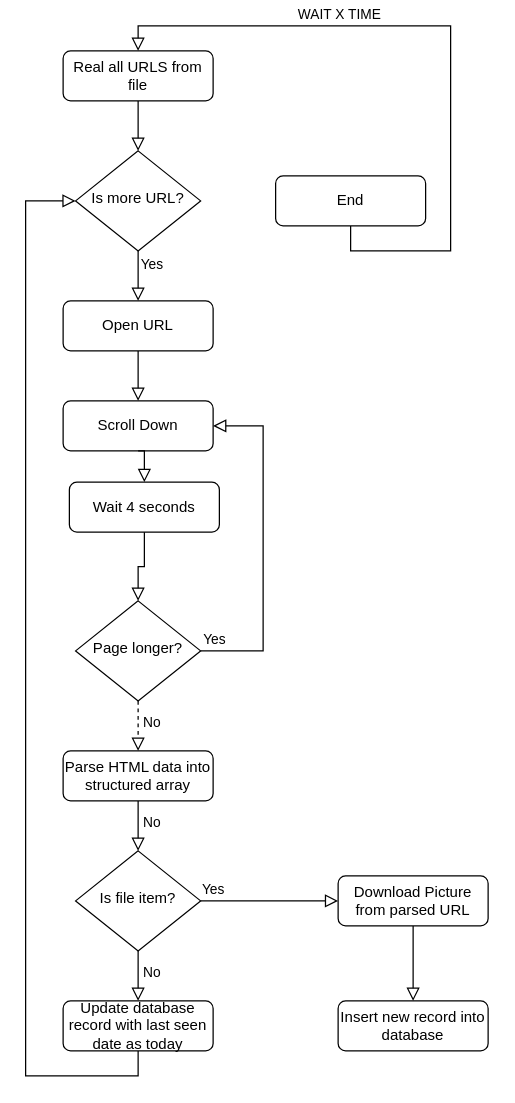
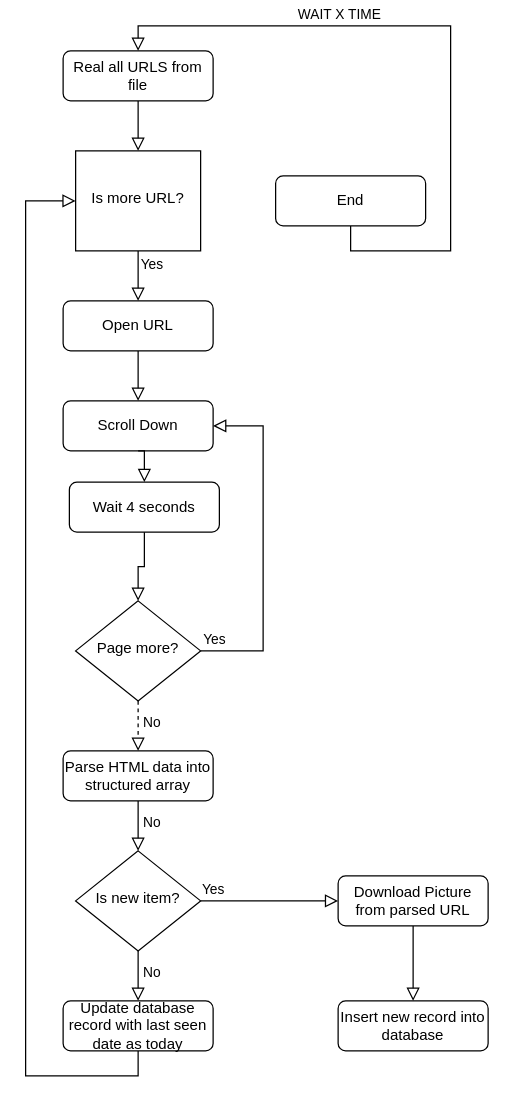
  <mxCell id="0" />
  <mxCell id="1" parent="0" />
  <mxCell id="2" value="" style="rounded=0;html=1;jettySize=auto;orthogonalLoop=1;fontSize=11;endArrow=block;endFill=0;endSize=8;strokeWidth=1;shadow=0;labelBackgroundColor=none;edgeStyle=orthogonalEdgeStyle;entryX=0.5;entryY=0;entryDx=0;entryDy=0;" parent="1" source="3" target="5" edge="1"><mxGeometry relative="1" as="geometry" /></mxCell>
  <mxCell id="3" value="Open URL" style="rounded=1;whiteSpace=wrap;html=1;fontSize=12;glass=0;strokeWidth=1;shadow=0;" parent="1" vertex="1"><mxGeometry x="50" y="240" width="120" height="40" as="geometry" /></mxCell>
- <mxCell id="4" value="Page longer?" style="rhombus;whiteSpace=wrap;html=1;shadow=0;fontFamily=Helvetica;fontSize=12;align=center;strokeWidth=1;spacing=6;spacingTop=-4;" parent="1" vertex="1"><mxGeometry x="60" y="480" width="100" height="80" as="geometry" /></mxCell>
+ <mxCell id="4" value="Page more?" style="rhombus;whiteSpace=wrap;html=1;shadow=0;fontFamily=Helvetica;fontSize=12;align=center;strokeWidth=1;spacing=6;spacingTop=-4;" parent="1" vertex="1"><mxGeometry x="60" y="480" width="100" height="80" as="geometry" /></mxCell>
  <mxCell id="5" value="Scroll Down" style="rounded=1;whiteSpace=wrap;html=1;fontSize=12;glass=0;strokeWidth=1;shadow=0;" parent="1" vertex="1"><mxGeometry x="50" y="320" width="120" height="40" as="geometry" /></mxCell>
  <mxCell id="6" value="Wait 4 seconds" style="rounded=1;whiteSpace=wrap;html=1;fontSize=12;glass=0;strokeWidth=1;shadow=0;" parent="1" vertex="1"><mxGeometry x="55" y="385" width="120" height="40" as="geometry" /></mxCell>
  <mxCell id="7" value="" style="rounded=0;html=1;jettySize=auto;orthogonalLoop=1;fontSize=11;endArrow=block;endFill=0;endSize=8;strokeWidth=1;shadow=0;labelBackgroundColor=none;edgeStyle=orthogonalEdgeStyle;entryX=0.5;entryY=0;entryDx=0;entryDy=0;exitX=0.5;exitY=1;exitDx=0;exitDy=0;" parent="1" source="5" target="6" edge="1"><mxGeometry relative="1" as="geometry"><mxPoint x="120" y="290" as="sourcePoint" /><mxPoint x="120" y="330" as="targetPoint" /></mxGeometry></mxCell>
  <mxCell id="8" value="" style="rounded=0;html=1;jettySize=auto;orthogonalLoop=1;fontSize=11;endArrow=block;endFill=0;endSize=8;strokeWidth=1;shadow=0;labelBackgroundColor=none;edgeStyle=orthogonalEdgeStyle;entryX=0.5;entryY=0;entryDx=0;entryDy=0;exitX=0.5;exitY=1;exitDx=0;exitDy=0;" parent="1" source="6" target="4" edge="1"><mxGeometry relative="1" as="geometry"><mxPoint x="120" y="370" as="sourcePoint" /><mxPoint x="120" y="410" as="targetPoint" /></mxGeometry></mxCell>
  <mxCell id="9" value="" style="rounded=0;html=1;jettySize=auto;orthogonalLoop=1;fontSize=11;endArrow=block;endFill=0;endSize=8;strokeWidth=1;shadow=0;labelBackgroundColor=none;edgeStyle=orthogonalEdgeStyle;entryX=1;entryY=0.5;entryDx=0;entryDy=0;exitX=1;exitY=0.5;exitDx=0;exitDy=0;" parent="1" source="4" target="5" edge="1"><mxGeometry relative="1" as="geometry"><mxPoint x="120" y="450" as="sourcePoint" /><mxPoint x="120" y="490" as="targetPoint" /><Array as="points"><mxPoint x="210" y="520" /><mxPoint x="210" y="340" /></Array></mxGeometry></mxCell>
  <mxCell id="10" value="Yes" style="edgeLabel;html=1;align=center;verticalAlign=middle;resizable=0;points=[];" parent="9" vertex="1" connectable="0"><mxGeometry x="-0.474" y="-1" relative="1" as="geometry"><mxPoint x="-41" y="11" as="offset" /></mxGeometry></mxCell>
  <mxCell id="11" value="Parse HTML data into structured array" style="rounded=1;whiteSpace=wrap;html=1;fontSize=12;glass=0;strokeWidth=1;shadow=0;" parent="1" vertex="1"><mxGeometry x="50" y="600" width="120" height="40" as="geometry" /></mxCell>
  <mxCell id="12" value="" style="rounded=0;html=1;jettySize=auto;orthogonalLoop=1;fontSize=11;endArrow=block;endFill=0;endSize=8;strokeWidth=1;shadow=0;labelBackgroundColor=none;edgeStyle=orthogonalEdgeStyle;entryX=0.5;entryY=0;entryDx=0;entryDy=0;exitX=0.5;exitY=1;exitDx=0;exitDy=0;dashed=1;" parent="1" source="4" target="11" edge="1"><mxGeometry relative="1" as="geometry"><mxPoint x="120" y="450" as="sourcePoint" /><mxPoint x="120" y="490" as="targetPoint" /></mxGeometry></mxCell>
  <mxCell id="13" value="No" style="edgeLabel;html=1;align=center;verticalAlign=middle;resizable=0;points=[];" parent="12" vertex="1" connectable="0"><mxGeometry x="-0.197" relative="1" as="geometry"><mxPoint x="10" as="offset" /></mxGeometry></mxCell>
- <mxCell id="14" value="Is file item?" style="rhombus;whiteSpace=wrap;html=1;shadow=0;fontFamily=Helvetica;fontSize=12;align=center;strokeWidth=1;spacing=6;spacingTop=-4;" parent="1" vertex="1"><mxGeometry x="60" y="680" width="100" height="80" as="geometry" /></mxCell>
+ <mxCell id="14" value="Is new item?" style="rhombus;whiteSpace=wrap;html=1;shadow=0;fontFamily=Helvetica;fontSize=12;align=center;strokeWidth=1;spacing=6;spacingTop=-4;" parent="1" vertex="1"><mxGeometry x="60" y="680" width="100" height="80" as="geometry" /></mxCell>
  <mxCell id="15" value="" style="rounded=0;html=1;jettySize=auto;orthogonalLoop=1;fontSize=11;endArrow=block;endFill=0;endSize=8;strokeWidth=1;shadow=0;labelBackgroundColor=none;edgeStyle=orthogonalEdgeStyle;entryX=0.5;entryY=0;entryDx=0;entryDy=0;exitX=0.5;exitY=1;exitDx=0;exitDy=0;" parent="1" source="11" target="14" edge="1"><mxGeometry relative="1" as="geometry"><mxPoint x="120" y="570" as="sourcePoint" /><mxPoint x="120" y="610" as="targetPoint" /></mxGeometry></mxCell>
  <mxCell id="16" value="No" style="edgeLabel;html=1;align=center;verticalAlign=middle;resizable=0;points=[];" parent="15" vertex="1" connectable="0"><mxGeometry x="-0.197" relative="1" as="geometry"><mxPoint x="10" as="offset" /></mxGeometry></mxCell>
  <mxCell id="17" value="Download Picture from parsed URL" style="rounded=1;whiteSpace=wrap;html=1;fontSize=12;glass=0;strokeWidth=1;shadow=0;" parent="1" vertex="1"><mxGeometry x="270" y="700" width="120" height="40" as="geometry" /></mxCell>
  <mxCell id="18" value="" style="rounded=0;html=1;jettySize=auto;orthogonalLoop=1;fontSize=11;endArrow=block;endFill=0;endSize=8;strokeWidth=1;shadow=0;labelBackgroundColor=none;edgeStyle=orthogonalEdgeStyle;entryX=0;entryY=0.5;entryDx=0;entryDy=0;exitX=1;exitY=0.5;exitDx=0;exitDy=0;" parent="1" source="14" target="17" edge="1"><mxGeometry relative="1" as="geometry"><mxPoint x="150" y="760" as="sourcePoint" /><mxPoint x="294" y="760" as="targetPoint" /><Array as="points"><mxPoint x="240" y="720" /><mxPoint x="240" y="720" /></Array></mxGeometry></mxCell>
  <mxCell id="19" value="Yes" style="edgeLabel;html=1;align=center;verticalAlign=middle;resizable=0;points=[];" parent="18" vertex="1" connectable="0"><mxGeometry x="-0.828" relative="1" as="geometry"><mxPoint y="-10" as="offset" /></mxGeometry></mxCell>
  <mxCell id="20" value="Update database record with last seen date as today" style="rounded=1;whiteSpace=wrap;html=1;fontSize=12;glass=0;strokeWidth=1;shadow=0;" parent="1" vertex="1"><mxGeometry x="50" y="800" width="120" height="40" as="geometry" /></mxCell>
  <mxCell id="21" value="" style="rounded=0;html=1;jettySize=auto;orthogonalLoop=1;fontSize=11;endArrow=block;endFill=0;endSize=8;strokeWidth=1;shadow=0;labelBackgroundColor=none;edgeStyle=orthogonalEdgeStyle;entryX=0.5;entryY=0;entryDx=0;entryDy=0;exitX=0.5;exitY=1;exitDx=0;exitDy=0;" parent="1" source="14" target="20" edge="1"><mxGeometry relative="1" as="geometry"><mxPoint x="120" y="650" as="sourcePoint" /><mxPoint x="120" y="690" as="targetPoint" /></mxGeometry></mxCell>
  <mxCell id="22" value="No" style="edgeLabel;html=1;align=center;verticalAlign=middle;resizable=0;points=[];" parent="21" vertex="1" connectable="0"><mxGeometry x="-0.197" relative="1" as="geometry"><mxPoint x="10" as="offset" /></mxGeometry></mxCell>
  <mxCell id="23" value="Insert new record into database" style="rounded=1;whiteSpace=wrap;html=1;fontSize=12;glass=0;strokeWidth=1;shadow=0;" parent="1" vertex="1"><mxGeometry x="270" y="800" width="120" height="40" as="geometry" /></mxCell>
  <mxCell id="24" value="" style="rounded=0;html=1;jettySize=auto;orthogonalLoop=1;fontSize=11;endArrow=block;endFill=0;endSize=8;strokeWidth=1;shadow=0;labelBackgroundColor=none;edgeStyle=orthogonalEdgeStyle;entryX=0.5;entryY=0;entryDx=0;entryDy=0;exitX=0.5;exitY=1;exitDx=0;exitDy=0;" parent="1" source="17" target="23" edge="1"><mxGeometry relative="1" as="geometry"><mxPoint x="120" y="450" as="sourcePoint" /><mxPoint x="120" y="490" as="targetPoint" /></mxGeometry></mxCell>
  <mxCell id="25" value="End" style="rounded=1;whiteSpace=wrap;html=1;fontSize=12;glass=0;strokeWidth=1;shadow=0;" parent="1" vertex="1"><mxGeometry x="220" y="140" width="120" height="40" as="geometry" /></mxCell>
  <mxCell id="26" value="" style="rounded=0;html=1;jettySize=auto;orthogonalLoop=1;fontSize=11;endArrow=block;endFill=0;endSize=8;strokeWidth=1;shadow=0;labelBackgroundColor=none;edgeStyle=orthogonalEdgeStyle;exitX=0.5;exitY=1;exitDx=0;exitDy=0;entryX=0;entryY=0.5;entryDx=0;entryDy=0;" parent="1" source="20" target="29" edge="1"><mxGeometry relative="1" as="geometry"><mxPoint x="120" y="290" as="sourcePoint" /><mxPoint x="20" y="300" as="targetPoint" /><Array as="points"><mxPoint x="110" y="860" /><mxPoint x="20" y="860" /><mxPoint x="20" y="160" /></Array></mxGeometry></mxCell>
  <mxCell id="27" value="Real all URLS from file" style="rounded=1;whiteSpace=wrap;html=1;fontSize=12;glass=0;strokeWidth=1;shadow=0;" vertex="1" parent="1"><mxGeometry x="50" y="40" width="120" height="40" as="geometry" /></mxCell>
  <mxCell id="28" value="" style="rounded=0;html=1;jettySize=auto;orthogonalLoop=1;fontSize=11;endArrow=block;endFill=0;endSize=8;strokeWidth=1;shadow=0;labelBackgroundColor=none;edgeStyle=orthogonalEdgeStyle;exitX=0.5;exitY=1;exitDx=0;exitDy=0;entryX=0.5;entryY=0;entryDx=0;entryDy=0;" edge="1" parent="1" source="27" target="29"><mxGeometry relative="1" as="geometry"><mxPoint x="120" y="290" as="sourcePoint" /><mxPoint x="210" y="220" as="targetPoint" /></mxGeometry></mxCell>
- <mxCell id="29" value="Is more URL?" style="rhombus;whiteSpace=wrap;html=1;shadow=0;fontFamily=Helvetica;fontSize=12;align=center;strokeWidth=1;spacing=6;spacingTop=-4;" vertex="1" parent="1"><mxGeometry x="60" y="120" width="100" height="80" as="geometry" /></mxCell>
+ <mxCell id="29" value="Is more URL?" style="whiteSpace=wrap;html=1;shadow=0;fontFamily=Helvetica;fontSize=12;align=center;strokeWidth=1;spacing=6;spacingTop=-4;rounded=0;" vertex="1" parent="1"><mxGeometry x="60" y="120" width="100" height="80" as="geometry" /></mxCell>
  <mxCell id="30" value="" style="rounded=0;html=1;jettySize=auto;orthogonalLoop=1;fontSize=11;endArrow=block;endFill=0;endSize=8;strokeWidth=1;shadow=0;labelBackgroundColor=none;edgeStyle=orthogonalEdgeStyle;exitX=0.5;exitY=1;exitDx=0;exitDy=0;entryX=0.5;entryY=0;entryDx=0;entryDy=0;" edge="1" parent="1" source="29" target="3"><mxGeometry relative="1" as="geometry"><mxPoint x="120" y="110" as="sourcePoint" /><mxPoint x="120" y="140" as="targetPoint" /></mxGeometry></mxCell>
  <mxCell id="31" value="Yes" style="edgeLabel;html=1;align=center;verticalAlign=middle;resizable=0;points=[];" vertex="1" connectable="0" parent="30"><mxGeometry x="-0.297" relative="1" as="geometry"><mxPoint x="10" y="-4" as="offset" /></mxGeometry></mxCell>
  <mxCell id="32" value="" style="rounded=0;html=1;jettySize=auto;orthogonalLoop=1;fontSize=11;endArrow=block;endFill=0;endSize=8;strokeWidth=1;shadow=0;labelBackgroundColor=none;edgeStyle=orthogonalEdgeStyle;exitX=0.5;exitY=1;exitDx=0;exitDy=0;entryX=0.5;entryY=0;entryDx=0;entryDy=0;" edge="1" parent="1" source="25" target="27"><mxGeometry relative="1" as="geometry"><mxPoint x="170" y="170" as="sourcePoint" /><mxPoint x="230" y="170" as="targetPoint" /><Array as="points"><mxPoint x="280" y="200" /><mxPoint x="360" y="200" /><mxPoint x="360" y="20" /><mxPoint x="110" y="20" /></Array></mxGeometry></mxCell>
  <mxCell id="33" value="WAIT X TIME" style="edgeLabel;html=1;align=center;verticalAlign=middle;resizable=0;points=[];" vertex="1" connectable="0" parent="32"><mxGeometry x="0.343" y="-1" relative="1" as="geometry"><mxPoint x="-1" y="-9" as="offset" /></mxGeometry></mxCell>
